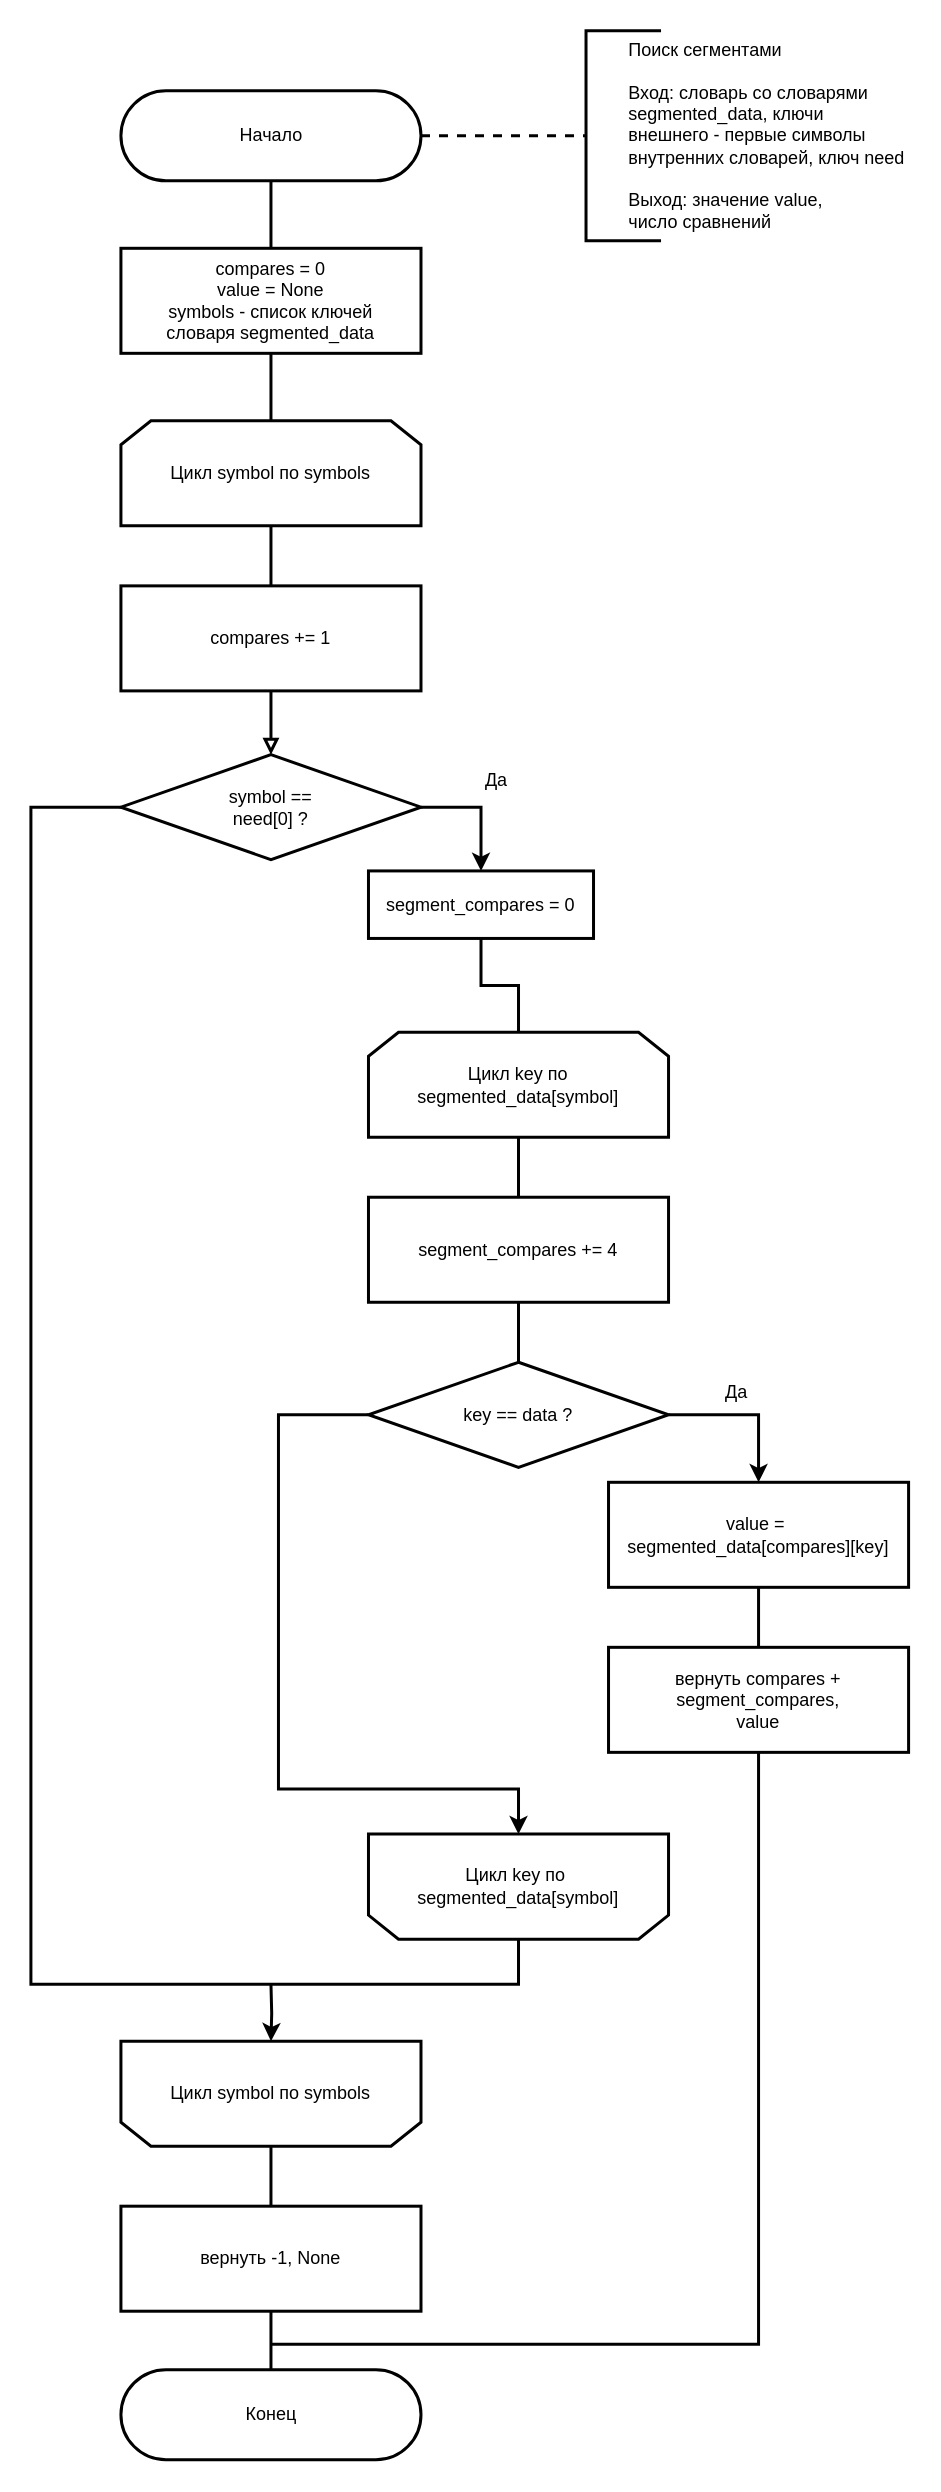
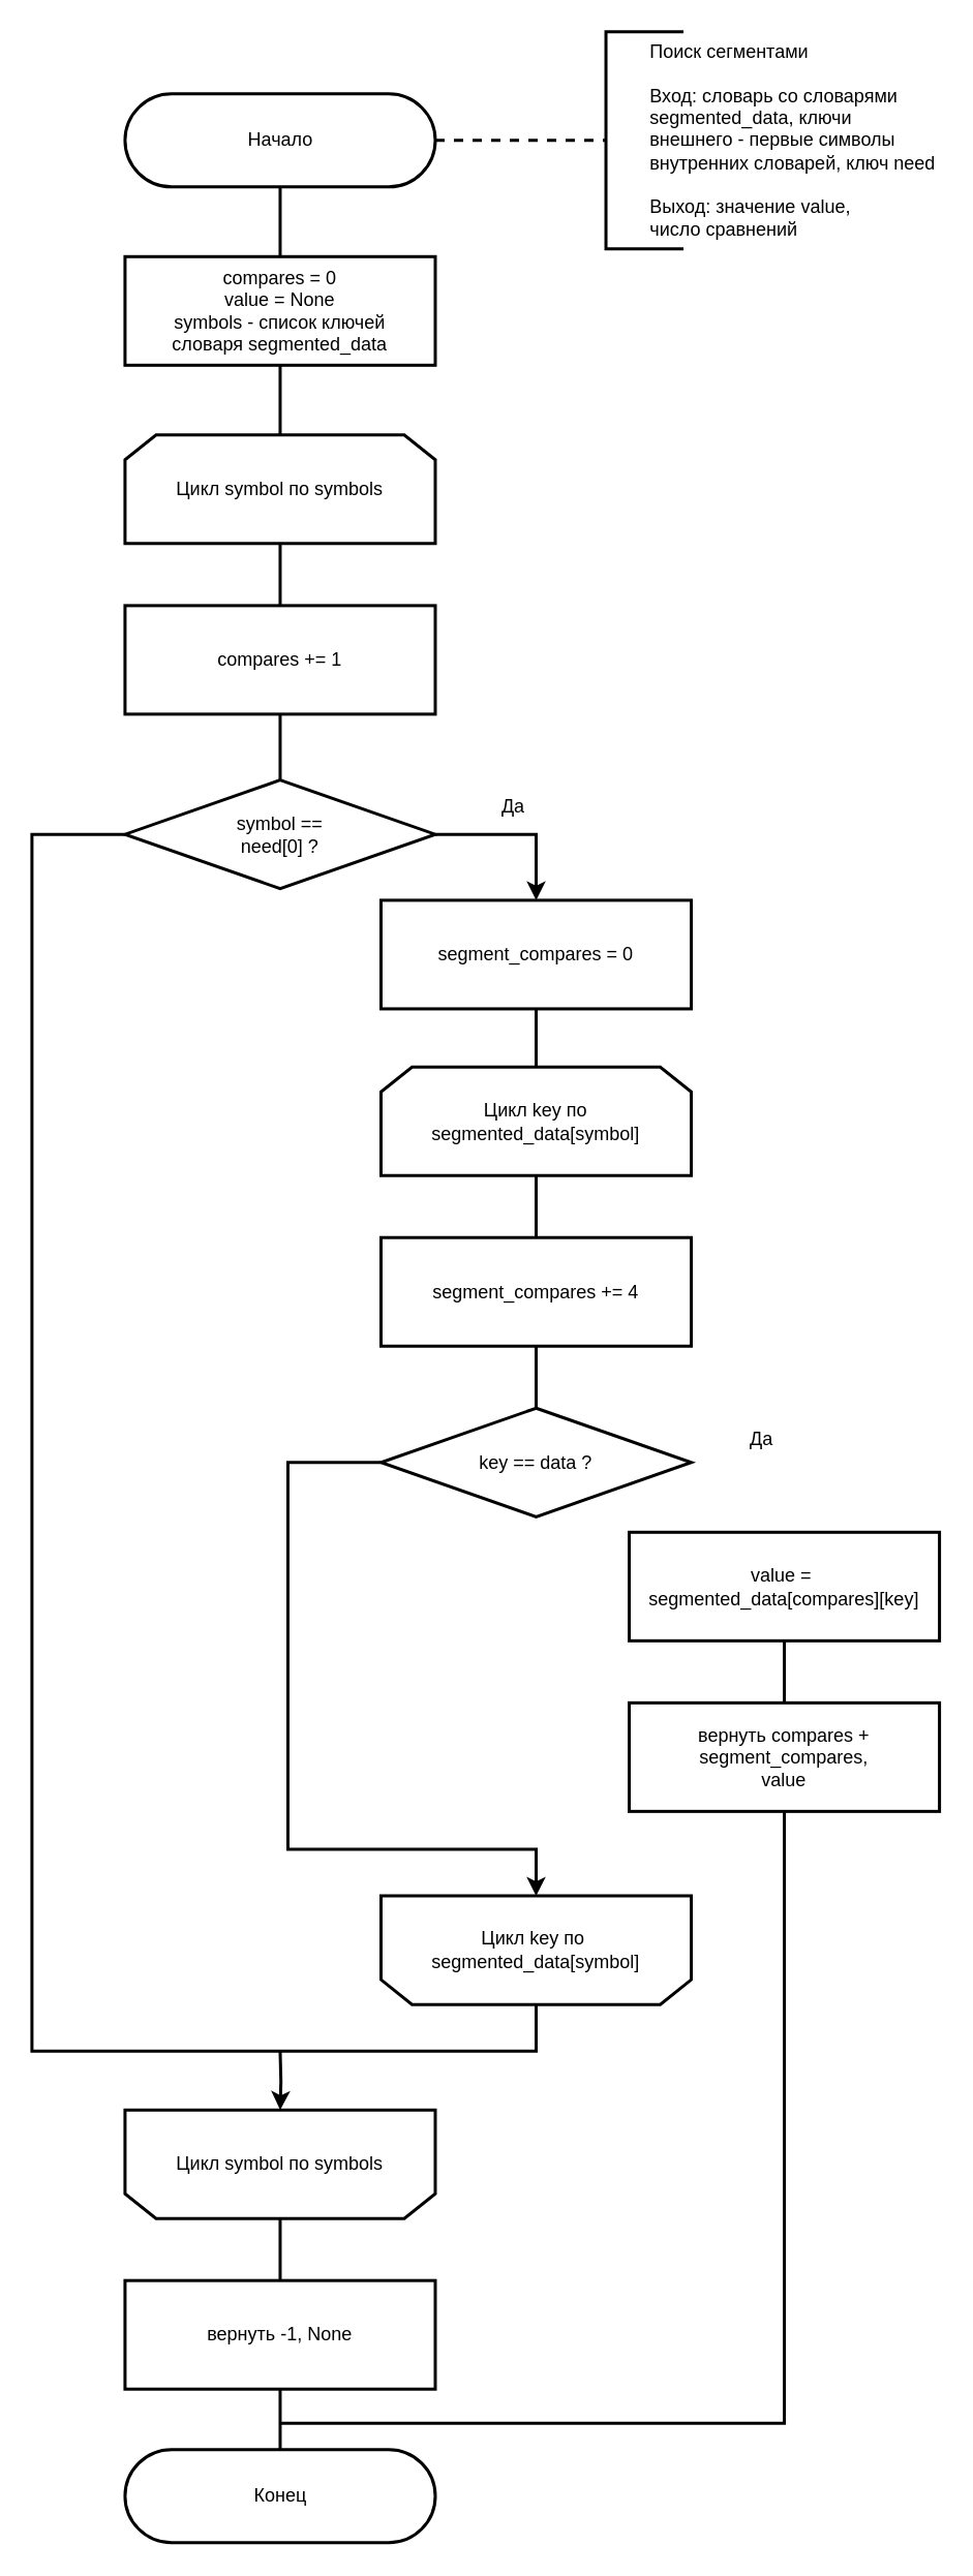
  <mxCell id="0" />
  <mxCell id="1" parent="0" />
  <mxCell id="2" style="edgeStyle=orthogonalEdgeStyle;rounded=0;orthogonalLoop=1;jettySize=auto;html=1;entryX=0;entryY=0.5;entryDx=0;entryDy=0;entryPerimeter=0;endArrow=none;endFill=0;strokeWidth=2;dashed=1;exitX=1;exitY=0.5;exitDx=0;exitDy=0;exitPerimeter=0;" parent="1" source="4" target="5" edge="1"><mxGeometry relative="1" as="geometry"><mxPoint x="330" y="160" as="sourcePoint" /><Array as="points"><mxPoint x="300" y="90" /><mxPoint x="300" y="90" /></Array></mxGeometry></mxCell>
  <mxCell id="3" style="edgeStyle=none;html=1;exitX=0.5;exitY=0.5;exitDx=0;exitDy=30;exitPerimeter=0;strokeWidth=2;endArrow=none;endFill=0;" parent="1" source="4" target="11" edge="1"><mxGeometry relative="1" as="geometry" /></mxCell>
  <mxCell id="4" value="&lt;font style=&quot;font-size: 12px&quot;&gt;Начало&lt;/font&gt;" style="html=1;dashed=0;whitespace=wrap;shape=mxgraph.dfd.start;strokeWidth=2;" parent="1" vertex="1"><mxGeometry x="80" y="60" width="200" height="60" as="geometry" /></mxCell>
  <mxCell id="5" value="&lt;div&gt;&lt;span&gt;&#09;&lt;/span&gt;&lt;span&gt;&#09;&lt;/span&gt;&lt;span style=&quot;white-space: pre&quot;&gt;&#09;&lt;/span&gt;Поиск сегментами&lt;/div&gt;&lt;span&gt;&#09;&lt;/span&gt;&lt;span&gt;&#09;&lt;/span&gt;&lt;br&gt;&lt;span&gt;&#09;&lt;/span&gt;&lt;span style=&quot;white-space: pre&quot;&gt;&#09;&lt;/span&gt;Вход: словарь со словарями&lt;br&gt;&lt;span&gt;&#09;&lt;/span&gt;&lt;span style=&quot;white-space: pre&quot;&gt;&#09;&lt;/span&gt;segmented_data, ключи&lt;br&gt;&lt;span style=&quot;white-space: pre&quot;&gt;&#09;&lt;/span&gt;внешнего - первые символы&lt;br&gt;&lt;span style=&quot;white-space: pre&quot;&gt;&#09;&lt;/span&gt;внутренних словарей, ключ need&lt;br&gt;&lt;span&gt;&#09;&lt;/span&gt;&lt;span&gt;&#09;&lt;/span&gt;&lt;span style=&quot;white-space: pre&quot;&gt;&#09;&lt;/span&gt;&lt;br&gt;&lt;span style=&quot;white-space: pre&quot;&gt;&#09;&lt;/span&gt;Выход: значение&amp;nbsp;value, &lt;br&gt;&amp;nbsp;&lt;span&gt;&#09;&lt;span style=&quot;white-space: pre&quot;&gt;&#09;&lt;/span&gt;&lt;/span&gt;число сравнений" style="strokeWidth=2;html=1;shape=mxgraph.flowchart.annotation_1;align=left;pointerEvents=1;" parent="1" vertex="1"><mxGeometry x="390" y="20" width="50" height="140" as="geometry" /></mxCell>
  <mxCell id="6" value="&lt;font style=&quot;font-size: 12px&quot;&gt;Конец&lt;/font&gt;" style="html=1;dashed=0;whitespace=wrap;shape=mxgraph.dfd.start;strokeWidth=2;" parent="1" vertex="1"><mxGeometry x="80" y="1579" width="200" height="60" as="geometry" /></mxCell>
  <mxCell id="7" style="edgeStyle=none;html=1;exitX=0.5;exitY=0;exitDx=0;exitDy=0;entryX=0.5;entryY=0;entryDx=0;entryDy=0;endArrow=none;endFill=0;strokeWidth=2;" parent="1" source="9" target="20" edge="1"><mxGeometry relative="1" as="geometry" /></mxCell>
  <mxCell id="8" style="edgeStyle=orthogonalEdgeStyle;rounded=0;html=1;exitX=0.5;exitY=1;exitDx=0;exitDy=0;endArrow=classic;endFill=1;strokeWidth=2;entryX=0.5;entryY=1;entryDx=0;entryDy=0;" parent="1" target="9" edge="1"><mxGeometry relative="1" as="geometry"><mxPoint x="180" y="1322" as="sourcePoint" /></mxGeometry></mxCell>
  <mxCell id="9" value="Цикл symbol по symbols" style="shape=loopLimit;whiteSpace=wrap;html=1;strokeWidth=2;direction=west;" parent="1" vertex="1"><mxGeometry x="80" y="1360" width="200" height="70" as="geometry" /></mxCell>
  <mxCell id="10" style="edgeStyle=orthogonalEdgeStyle;rounded=0;html=1;exitX=0.5;exitY=1;exitDx=0;exitDy=0;entryX=0.5;entryY=0;entryDx=0;entryDy=0;endArrow=none;endFill=0;strokeWidth=2;" parent="1" source="11" target="24" edge="1"><mxGeometry relative="1" as="geometry" /></mxCell>
  <mxCell id="11" value="&lt;font style=&quot;font-size: 12px&quot;&gt;compares = 0&lt;br&gt;value = None&lt;br&gt;symbols - список ключей &lt;br&gt;словаря segmented_data&lt;br&gt;&lt;/font&gt;" style="rounded=0;whiteSpace=wrap;html=1;strokeWidth=2;" parent="1" vertex="1"><mxGeometry x="80" y="165" width="200" height="70" as="geometry" /></mxCell>
  <mxCell id="12" style="edgeStyle=orthogonalEdgeStyle;rounded=0;orthogonalLoop=1;jettySize=auto;html=1;exitX=0.5;exitY=1;exitDx=0;exitDy=0;" parent="1" edge="1"><mxGeometry relative="1" as="geometry"><mxPoint x="285" y="922.5" as="sourcePoint" /><mxPoint x="285" y="922.5" as="targetPoint" /></mxGeometry></mxCell>
- <mxCell id="13" style="edgeStyle=orthogonalEdgeStyle;rounded=0;orthogonalLoop=1;jettySize=auto;html=1;exitX=1;exitY=0.5;exitDx=0;exitDy=0;entryX=0.5;entryY=0;entryDx=0;entryDy=0;endArrow=classic;endFill=1;strokeWidth=2;" parent="1" source="15" target="17" edge="1"><mxGeometry relative="1" as="geometry" /></mxCell>
  <mxCell id="14" style="edgeStyle=orthogonalEdgeStyle;rounded=0;html=1;exitX=0;exitY=0.5;exitDx=0;exitDy=0;entryX=0.5;entryY=1;entryDx=0;entryDy=0;endArrow=classic;endFill=1;strokeWidth=2;" parent="1" source="15" target="37" edge="1"><mxGeometry relative="1" as="geometry"><Array as="points"><mxPoint x="185" y="943" /><mxPoint x="185" y="1192" /><mxPoint x="345" y="1192" /></Array></mxGeometry></mxCell>
  <mxCell id="15" value="key == data ?" style="rhombus;whiteSpace=wrap;html=1;strokeWidth=2;" parent="1" vertex="1"><mxGeometry x="245" y="907.5" width="200" height="70" as="geometry" /></mxCell>
  <mxCell id="16" style="edgeStyle=none;html=1;exitX=0.5;exitY=1;exitDx=0;exitDy=0;entryX=0.5;entryY=0;entryDx=0;entryDy=0;endArrow=none;endFill=0;strokeWidth=2;" parent="1" source="17" target="36" edge="1"><mxGeometry relative="1" as="geometry" /></mxCell>
  <mxCell id="17" value="&lt;font&gt;value =&amp;nbsp;&lt;br&gt;segmented_data[compares][key]&lt;br&gt;&lt;/font&gt;" style="rounded=0;whiteSpace=wrap;html=1;strokeWidth=2;" parent="1" vertex="1"><mxGeometry x="405" y="987.5" width="200" height="70" as="geometry" /></mxCell>
  <mxCell id="18" value="Да" style="text;html=1;align=center;verticalAlign=middle;resizable=0;points=[];autosize=1;strokeColor=none;" parent="1" vertex="1"><mxGeometry x="475" y="917.5" width="30" height="20" as="geometry" /></mxCell>
  <mxCell id="19" style="edgeStyle=none;html=1;exitX=0.5;exitY=1;exitDx=0;exitDy=0;entryX=0.5;entryY=0.5;entryDx=0;entryDy=-30;entryPerimeter=0;endArrow=none;endFill=0;strokeWidth=2;" parent="1" source="20" target="6" edge="1"><mxGeometry relative="1" as="geometry" /></mxCell>
  <mxCell id="20" value="&lt;font&gt;вернуть -1, None&lt;br&gt;&lt;/font&gt;" style="rounded=0;whiteSpace=wrap;html=1;strokeWidth=2;" parent="1" vertex="1"><mxGeometry x="80" y="1470" width="200" height="70" as="geometry" /></mxCell>
- <mxCell id="21" style="edgeStyle=orthogonalEdgeStyle;rounded=0;html=1;exitX=0.5;exitY=1;exitDx=0;exitDy=0;entryX=0.5;entryY=0;entryDx=0;entryDy=0;endArrow=block;endFill=0;strokeWidth=2;" parent="1" source="22" target="27" edge="1"><mxGeometry relative="1" as="geometry" /></mxCell>
+ <mxCell id="21" style="edgeStyle=orthogonalEdgeStyle;rounded=0;html=1;exitX=0.5;exitY=1;exitDx=0;exitDy=0;entryX=0.5;entryY=0;entryDx=0;entryDy=0;endArrow=none;endFill=0;strokeWidth=2;" parent="1" source="22" target="27" edge="1"><mxGeometry relative="1" as="geometry" /></mxCell>
  <mxCell id="22" value="&lt;font style=&quot;font-size: 12px&quot;&gt;compares += 1&lt;br&gt;&lt;/font&gt;" style="rounded=0;whiteSpace=wrap;html=1;strokeWidth=2;" parent="1" vertex="1"><mxGeometry x="80" y="390" width="200" height="70" as="geometry" /></mxCell>
  <mxCell id="23" style="edgeStyle=orthogonalEdgeStyle;rounded=0;html=1;exitX=0.5;exitY=1;exitDx=0;exitDy=0;entryX=0.5;entryY=0;entryDx=0;entryDy=0;endArrow=none;endFill=0;strokeWidth=2;" parent="1" source="24" target="22" edge="1"><mxGeometry relative="1" as="geometry" /></mxCell>
  <mxCell id="24" value="Цикл symbol по symbols" style="shape=loopLimit;whiteSpace=wrap;html=1;strokeWidth=2;" parent="1" vertex="1"><mxGeometry x="80" y="280" width="200" height="70" as="geometry" /></mxCell>
  <mxCell id="25" style="edgeStyle=orthogonalEdgeStyle;rounded=0;html=1;exitX=1;exitY=0.5;exitDx=0;exitDy=0;entryX=0.5;entryY=0;entryDx=0;entryDy=0;endArrow=classic;endFill=1;strokeWidth=2;" parent="1" source="27" target="29" edge="1"><mxGeometry relative="1" as="geometry" /></mxCell>
  <mxCell id="26" style="edgeStyle=orthogonalEdgeStyle;rounded=0;html=1;exitX=0;exitY=0.5;exitDx=0;exitDy=0;endArrow=none;endFill=0;strokeWidth=2;entryX=0.5;entryY=0;entryDx=0;entryDy=0;" parent="1" source="27" target="37" edge="1"><mxGeometry relative="1" as="geometry"><mxPoint x="345" y="1332" as="targetPoint" /><Array as="points"><mxPoint x="20" y="538" /><mxPoint x="20" y="1322" /><mxPoint x="345" y="1322" /></Array></mxGeometry></mxCell>
  <mxCell id="27" value="symbol == &lt;br&gt;need[0] ?" style="rhombus;whiteSpace=wrap;html=1;strokeWidth=2;" parent="1" vertex="1"><mxGeometry x="80" y="502.5" width="200" height="70" as="geometry" /></mxCell>
  <mxCell id="28" style="edgeStyle=orthogonalEdgeStyle;rounded=0;html=1;exitX=0.5;exitY=1;exitDx=0;exitDy=0;entryX=0.5;entryY=0;entryDx=0;entryDy=0;endArrow=none;endFill=0;strokeWidth=2;" parent="1" source="29" target="32" edge="1"><mxGeometry relative="1" as="geometry" /></mxCell>
- <mxCell id="29" value="&lt;font&gt;segment_compares = 0&lt;br&gt;&lt;/font&gt;" style="rounded=0;whiteSpace=wrap;html=1;strokeWidth=2;" parent="1" vertex="1"><mxGeometry x="245" y="580" width="150" height="45" as="geometry" /></mxCell>
+ <mxCell id="29" value="&lt;font&gt;segment_compares = 0&lt;br&gt;&lt;/font&gt;" style="rounded=0;whiteSpace=wrap;html=1;strokeWidth=2;" parent="1" vertex="1"><mxGeometry x="245" y="580" width="200" height="70" as="geometry" /></mxCell>
  <mxCell id="30" value="Да" style="text;html=1;align=center;verticalAlign=middle;resizable=0;points=[];autosize=1;strokeColor=none;" parent="1" vertex="1"><mxGeometry x="315" y="510" width="30" height="20" as="geometry" /></mxCell>
  <mxCell id="31" style="edgeStyle=none;html=1;exitX=0.5;exitY=1;exitDx=0;exitDy=0;entryX=0.5;entryY=0;entryDx=0;entryDy=0;endArrow=none;endFill=0;strokeWidth=2;" parent="1" source="32" target="34" edge="1"><mxGeometry relative="1" as="geometry" /></mxCell>
  <mxCell id="32" value="Цикл key по &lt;br&gt;segmented_data[symbol]" style="shape=loopLimit;whiteSpace=wrap;html=1;strokeWidth=2;" parent="1" vertex="1"><mxGeometry x="245" y="687.5" width="200" height="70" as="geometry" /></mxCell>
  <mxCell id="33" style="edgeStyle=none;html=1;exitX=0.5;exitY=1;exitDx=0;exitDy=0;entryX=0.5;entryY=0;entryDx=0;entryDy=0;endArrow=none;endFill=0;strokeWidth=2;" parent="1" source="34" target="15" edge="1"><mxGeometry relative="1" as="geometry" /></mxCell>
  <mxCell id="34" value="&lt;font style=&quot;font-size: 12px&quot;&gt;segment_compares += 4&lt;br&gt;&lt;/font&gt;" style="rounded=0;whiteSpace=wrap;html=1;strokeWidth=2;" parent="1" vertex="1"><mxGeometry x="245" y="797.5" width="200" height="70" as="geometry" /></mxCell>
  <mxCell id="35" style="edgeStyle=orthogonalEdgeStyle;rounded=0;html=1;exitX=0.5;exitY=1;exitDx=0;exitDy=0;endArrow=none;endFill=0;strokeWidth=2;" parent="1" source="36" edge="1"><mxGeometry relative="1" as="geometry"><mxPoint x="180" y="1562" as="targetPoint" /><Array as="points"><mxPoint x="505" y="1562" /></Array></mxGeometry></mxCell>
  <mxCell id="36" value="&lt;font&gt;вернуть compares + segment_compares, &lt;br&gt;value&lt;br&gt;&lt;/font&gt;" style="rounded=0;whiteSpace=wrap;html=1;strokeWidth=2;" parent="1" vertex="1"><mxGeometry x="405" y="1097.5" width="200" height="70" as="geometry" /></mxCell>
  <mxCell id="37" value="Цикл key по&amp;nbsp;&lt;br&gt;segmented_data[symbol]" style="shape=loopLimit;whiteSpace=wrap;html=1;strokeWidth=2;direction=west;" parent="1" vertex="1"><mxGeometry x="245" y="1222" width="200" height="70" as="geometry" /></mxCell>
